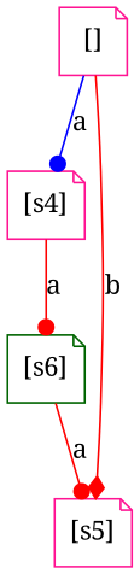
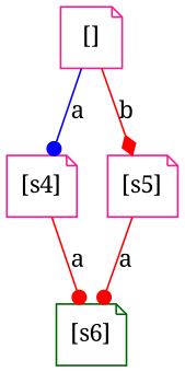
  digraph {
    fontname="Noto Serif"
    node [color=deeppink fontname="Noto Serif" shape=note]
    edge [arrowhead=dot color=red fontname="Noto Serif"]
    n1 [label="[]" width=0.5]
    n2 [label="[s4]" width=0.5]
    n3 [label="[s5]" width=0.5]
    n4 [color=darkgreen label="[s6]" width=0.5]
    n1 -> n2 [color=blue label=a]
    n1 -> n3 [arrowhead=diamond label=b]
    n2 -> n4 [label=a]
-   n4 -> n3 [label=a]
+   n3 -> n4 [label=a]
  }
